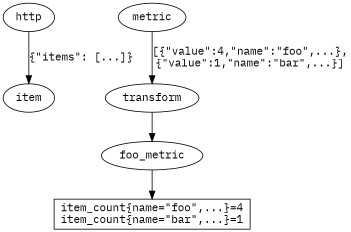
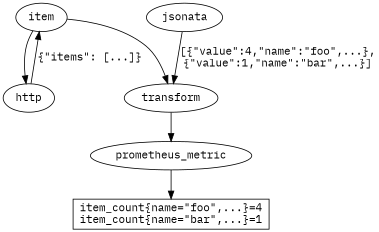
  digraph {
    fontname="IBM Plex Mono"
    node [fontname="IBM Plex Mono"]
    edge [fontname="IBM Plex Mono"]
    n1 [label=item]
    transform
    http
-   prometheus_metric [label=foo_metric]
+   prometheus_metric
    "item_count{name=\"foo\",...}=4\nitem_count{name=\"bar\",...}=1" [shape=rect]
-   jsonata [label=metric]
+   jsonata
+   n1 -> transform
+   n1 -> http
    transform -> prometheus_metric
    http -> n1 [label="{\"items\": [...]}"]
    prometheus_metric -> "item_count{name=\"foo\",...}=4\nitem_count{name=\"bar\",...}=1"
    jsonata -> transform [label="[{\"value\":4,\"name\":\"foo\",...},\n{\"value\":1,\"name\":\"bar\",...}]"]
  }
